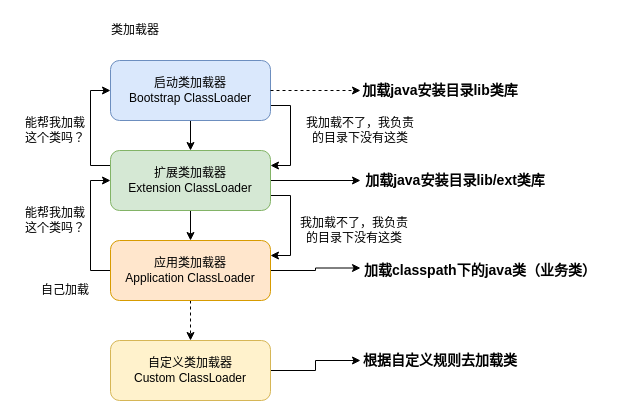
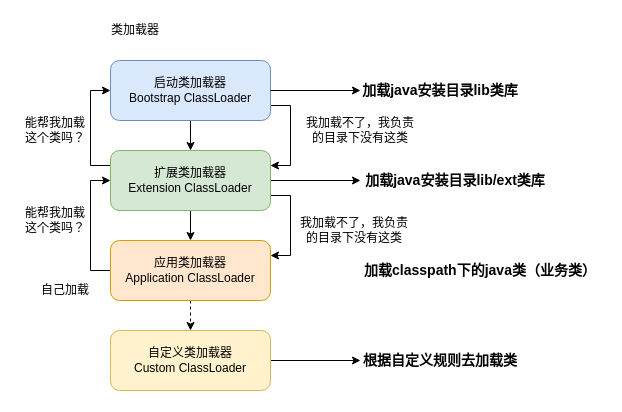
  <mxCell id="0" />
  <mxCell id="1" parent="0" />
  <mxCell id="2" style="edgeStyle=orthogonalEdgeStyle;rounded=0;orthogonalLoop=1;jettySize=auto;html=1;exitX=0.5;exitY=1;exitDx=0;exitDy=0;entryX=0.5;entryY=0;entryDx=0;entryDy=0;" edge="1" parent="1" source="4" target="10"><mxGeometry relative="1" as="geometry" /></mxCell>
  <mxCell id="3" style="edgeStyle=orthogonalEdgeStyle;rounded=0;orthogonalLoop=1;jettySize=auto;html=1;exitX=1;exitY=0.75;exitDx=0;exitDy=0;entryX=1;entryY=0.25;entryDx=0;entryDy=0;" edge="1" parent="1" source="4" target="10"><mxGeometry relative="1" as="geometry" /></mxCell>
  <mxCell id="4" value="启动类加载器&lt;br&gt;Bootstrap ClassLoader" style="rounded=1;whiteSpace=wrap;html=1;fillColor=#dae8fc;strokeColor=#6c8ebf;" vertex="1" parent="1"><mxGeometry x="110" y="60" width="160" height="60" as="geometry" /></mxCell>
  <mxCell id="5" value="类加载器" style="text;html=1;strokeColor=none;fillColor=none;align=center;verticalAlign=middle;whiteSpace=wrap;rounded=0;" vertex="1" parent="1"><mxGeometry x="90" y="20" width="90" height="20" as="geometry" /></mxCell>
  <mxCell id="6" style="edgeStyle=orthogonalEdgeStyle;rounded=0;orthogonalLoop=1;jettySize=auto;html=1;exitX=0.5;exitY=1;exitDx=0;exitDy=0;entryX=0.5;entryY=0;entryDx=0;entryDy=0;" edge="1" parent="1" source="10" target="14"><mxGeometry relative="1" as="geometry" /></mxCell>
  <mxCell id="7" style="edgeStyle=orthogonalEdgeStyle;rounded=0;orthogonalLoop=1;jettySize=auto;html=1;exitX=1;exitY=0.5;exitDx=0;exitDy=0;entryX=0;entryY=0.5;entryDx=0;entryDy=0;" edge="1" parent="1" source="10" target="19"><mxGeometry relative="1" as="geometry" /></mxCell>
  <mxCell id="8" style="edgeStyle=orthogonalEdgeStyle;rounded=0;orthogonalLoop=1;jettySize=auto;html=1;exitX=0;exitY=0.25;exitDx=0;exitDy=0;entryX=0;entryY=0.5;entryDx=0;entryDy=0;" edge="1" parent="1" source="10" target="4"><mxGeometry relative="1" as="geometry" /></mxCell>
  <mxCell id="9" style="edgeStyle=orthogonalEdgeStyle;rounded=0;orthogonalLoop=1;jettySize=auto;html=1;exitX=1;exitY=0.75;exitDx=0;exitDy=0;entryX=1;entryY=0.25;entryDx=0;entryDy=0;" edge="1" parent="1" source="10" target="14"><mxGeometry relative="1" as="geometry" /></mxCell>
  <mxCell id="10" value="扩展类加载器&lt;br&gt;Extension ClassLoader" style="rounded=1;whiteSpace=wrap;html=1;fillColor=#d5e8d4;strokeColor=#82b366;" vertex="1" parent="1"><mxGeometry x="110" y="150" width="160" height="60" as="geometry" /></mxCell>
  <mxCell id="11" style="edgeStyle=orthogonalEdgeStyle;rounded=0;orthogonalLoop=1;jettySize=auto;html=1;exitX=0.5;exitY=1;exitDx=0;exitDy=0;entryX=0.5;entryY=0;entryDx=0;entryDy=0;dashed=1;" edge="1" parent="1" source="14" target="16"><mxGeometry relative="1" as="geometry" /></mxCell>
- <mxCell id="12" style="edgeStyle=orthogonalEdgeStyle;rounded=0;orthogonalLoop=1;jettySize=auto;html=1;exitX=1;exitY=0.5;exitDx=0;exitDy=0;entryX=0;entryY=0.25;entryDx=0;entryDy=0;" edge="1" parent="1" source="14" target="20"><mxGeometry relative="1" as="geometry" /></mxCell>
  <mxCell id="13" style="edgeStyle=orthogonalEdgeStyle;rounded=0;orthogonalLoop=1;jettySize=auto;html=1;exitX=0;exitY=0.5;exitDx=0;exitDy=0;entryX=0;entryY=0.5;entryDx=0;entryDy=0;" edge="1" parent="1" source="14" target="10"><mxGeometry relative="1" as="geometry" /></mxCell>
  <mxCell id="14" value="应用类加载器&lt;br&gt;Application ClassLoader" style="rounded=1;whiteSpace=wrap;html=1;fillColor=#ffe6cc;strokeColor=#d79b00;" vertex="1" parent="1"><mxGeometry x="110" y="240" width="160" height="60" as="geometry" /></mxCell>
  <mxCell id="15" style="edgeStyle=orthogonalEdgeStyle;rounded=0;orthogonalLoop=1;jettySize=auto;html=1;exitX=1;exitY=0.5;exitDx=0;exitDy=0;" edge="1" parent="1" source="16" target="21"><mxGeometry relative="1" as="geometry" /></mxCell>
- <mxCell id="16" value="自定义类加载器&lt;br&gt;Custom ClassLoader" style="rounded=1;whiteSpace=wrap;html=1;fillColor=#fff2cc;strokeColor=#d6b656;" vertex="1" parent="1"><mxGeometry x="110" y="340" width="160" height="60" as="geometry" /></mxCell>
+ <mxCell id="16" value="自定义类加载器&lt;br&gt;Custom ClassLoader" style="rounded=1;whiteSpace=wrap;html=1;fillColor=#fff2cc;strokeColor=#d6b656;" vertex="1" parent="1"><mxGeometry x="110" y="330" width="160" height="60" as="geometry" /></mxCell>
  <mxCell id="17" value="&lt;b&gt;&lt;font style=&quot;font-size: 14px&quot;&gt;加载java安装目录lib类库&lt;/font&gt;&lt;/b&gt;" style="text;html=1;strokeColor=none;fillColor=none;align=center;verticalAlign=middle;whiteSpace=wrap;rounded=0;" vertex="1" parent="1"><mxGeometry x="360" y="85" width="160" height="10" as="geometry" /></mxCell>
- <mxCell id="18" value="" style="edgeStyle=orthogonalEdgeStyle;rounded=0;orthogonalLoop=1;jettySize=auto;html=1;dashed=1;" edge="1" parent="1" source="4" target="17"><mxGeometry relative="1" as="geometry" /></mxCell>
+ <mxCell id="18" value="" style="edgeStyle=orthogonalEdgeStyle;rounded=0;orthogonalLoop=1;jettySize=auto;html=1;" edge="1" parent="1" source="4" target="17"><mxGeometry relative="1" as="geometry" /></mxCell>
  <mxCell id="19" value="&lt;b&gt;&lt;font style=&quot;font-size: 14px&quot;&gt;加载java安装目录lib/ext类库&lt;/font&gt;&lt;/b&gt;" style="text;html=1;strokeColor=none;fillColor=none;align=center;verticalAlign=middle;whiteSpace=wrap;rounded=0;" vertex="1" parent="1"><mxGeometry x="360" y="175" width="190" height="10" as="geometry" /></mxCell>
  <mxCell id="20" value="&lt;b&gt;&lt;font style=&quot;font-size: 14px&quot;&gt;加载classpath下的java类（业务类）&lt;/font&gt;&lt;/b&gt;" style="text;html=1;strokeColor=none;fillColor=none;align=center;verticalAlign=middle;whiteSpace=wrap;rounded=0;" vertex="1" parent="1"><mxGeometry x="360" y="265" width="240" height="10" as="geometry" /></mxCell>
  <mxCell id="21" value="&lt;b&gt;&lt;font style=&quot;font-size: 14px&quot;&gt;根据自定义规则去加载类&lt;/font&gt;&lt;/b&gt;" style="text;html=1;strokeColor=none;fillColor=none;align=center;verticalAlign=middle;whiteSpace=wrap;rounded=0;" vertex="1" parent="1"><mxGeometry x="360" y="355" width="160" height="10" as="geometry" /></mxCell>
  <mxCell id="22" value="能帮我加载这个类吗？" style="text;html=1;strokeColor=none;fillColor=none;align=center;verticalAlign=middle;whiteSpace=wrap;rounded=0;" vertex="1" parent="1"><mxGeometry x="20" y="200" width="70" height="40" as="geometry" /></mxCell>
  <mxCell id="23" value="能帮我加载这个类吗？" style="text;html=1;strokeColor=none;fillColor=none;align=center;verticalAlign=middle;whiteSpace=wrap;rounded=0;" vertex="1" parent="1"><mxGeometry x="20" y="110" width="70" height="40" as="geometry" /></mxCell>
  <mxCell id="24" value="我加载不了，我负责的目录下没有这类" style="text;html=1;strokeColor=none;fillColor=none;align=center;verticalAlign=middle;whiteSpace=wrap;rounded=0;" vertex="1" parent="1"><mxGeometry x="300" y="120" width="120" height="20" as="geometry" /></mxCell>
  <mxCell id="25" value="我加载不了，我负责的目录下没有这类" style="text;html=1;strokeColor=none;fillColor=none;align=center;verticalAlign=middle;whiteSpace=wrap;rounded=0;" vertex="1" parent="1"><mxGeometry x="294" y="220" width="120" height="20" as="geometry" /></mxCell>
  <mxCell id="26" value="自己加载" style="text;html=1;strokeColor=none;fillColor=none;align=center;verticalAlign=middle;whiteSpace=wrap;rounded=0;" vertex="1" parent="1"><mxGeometry x="40" y="280" width="50" height="20" as="geometry" /></mxCell>
